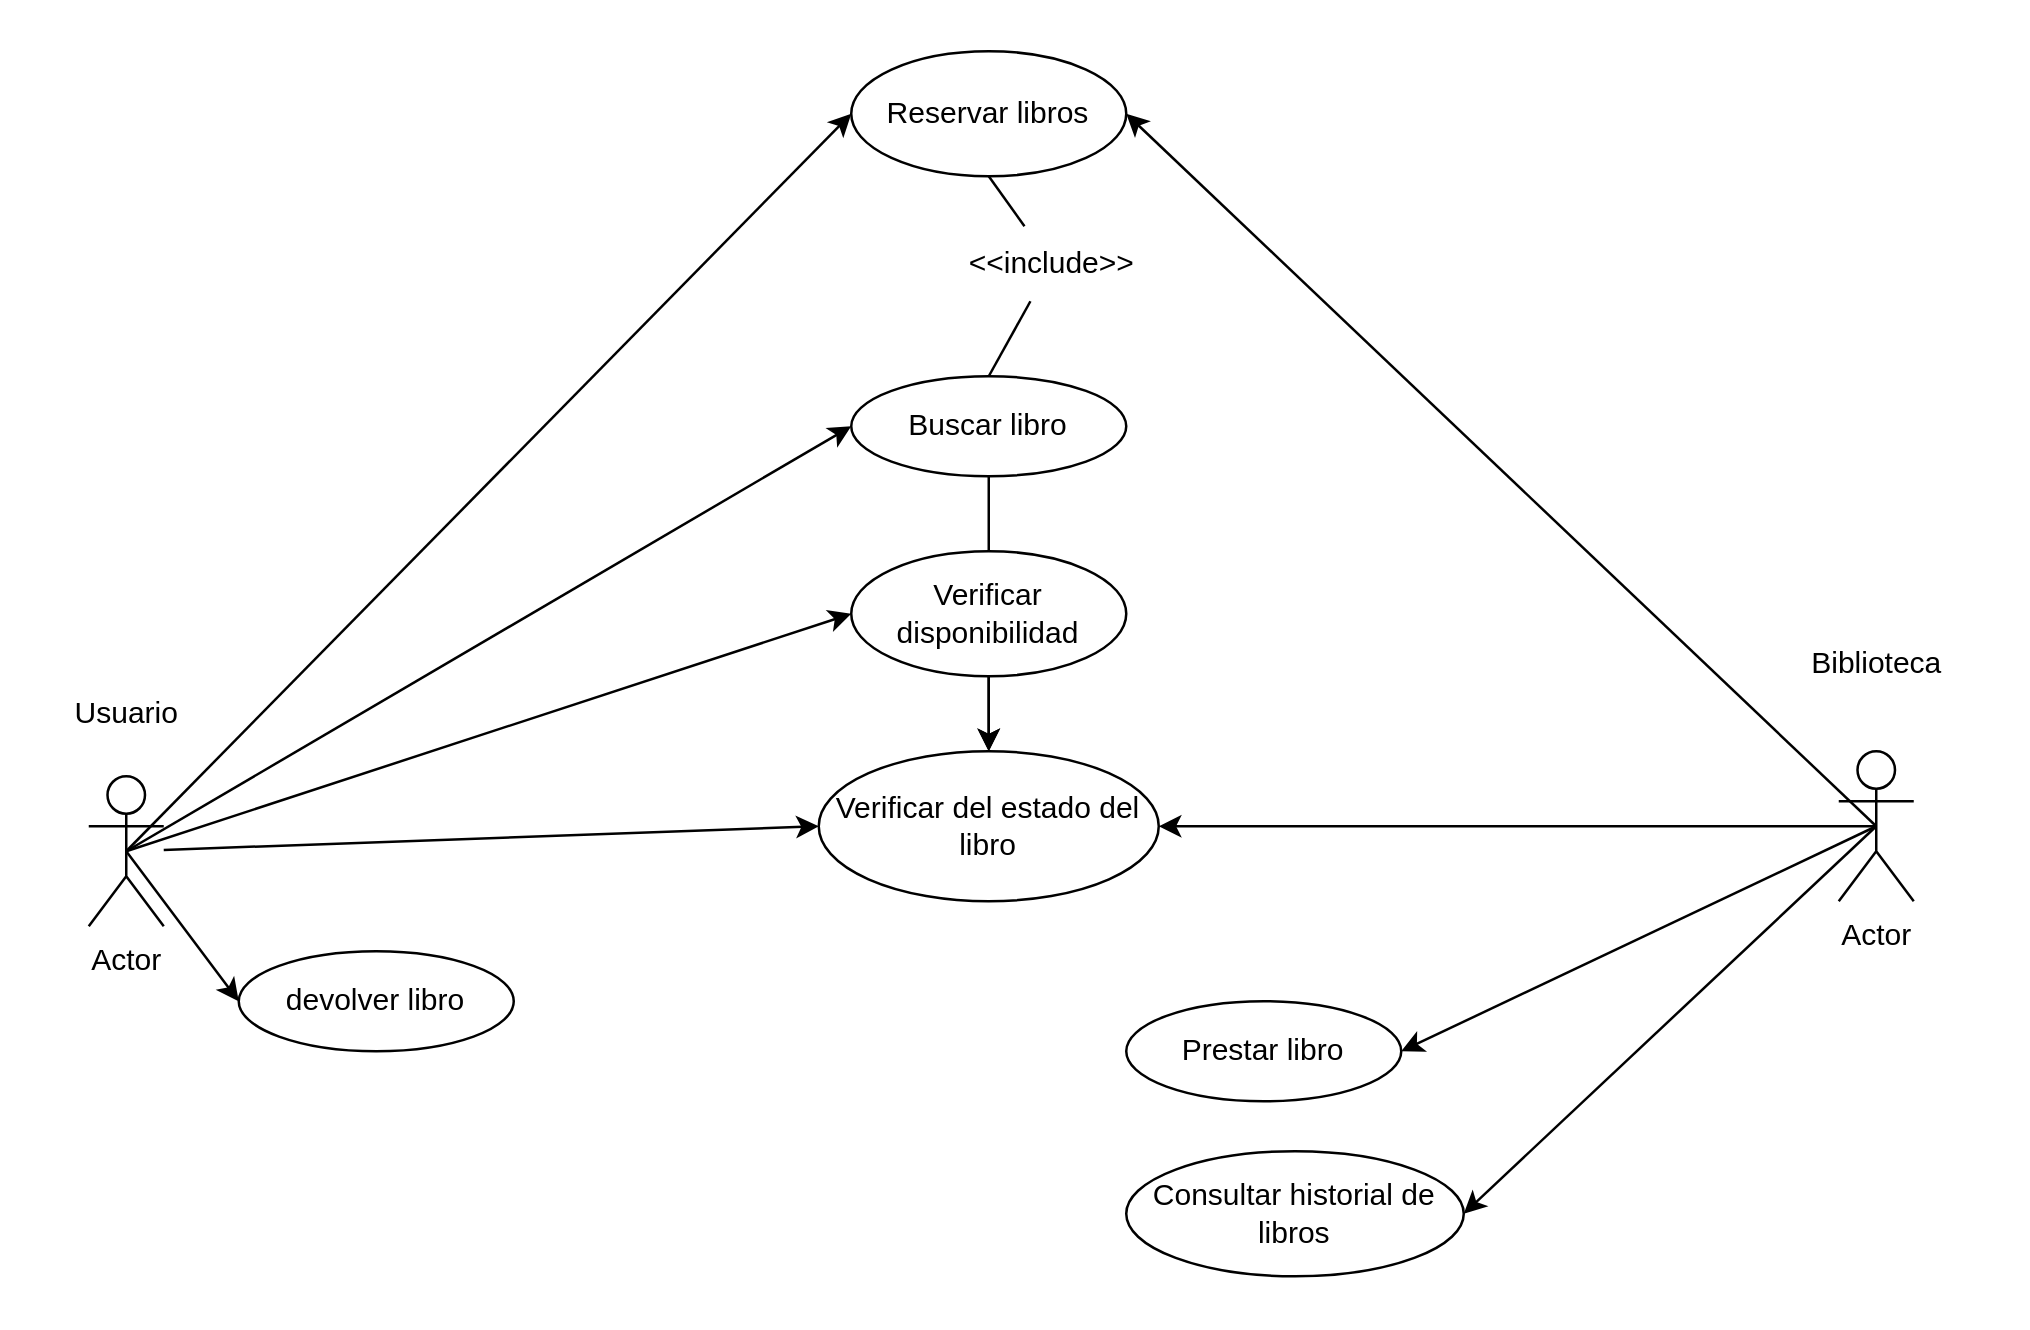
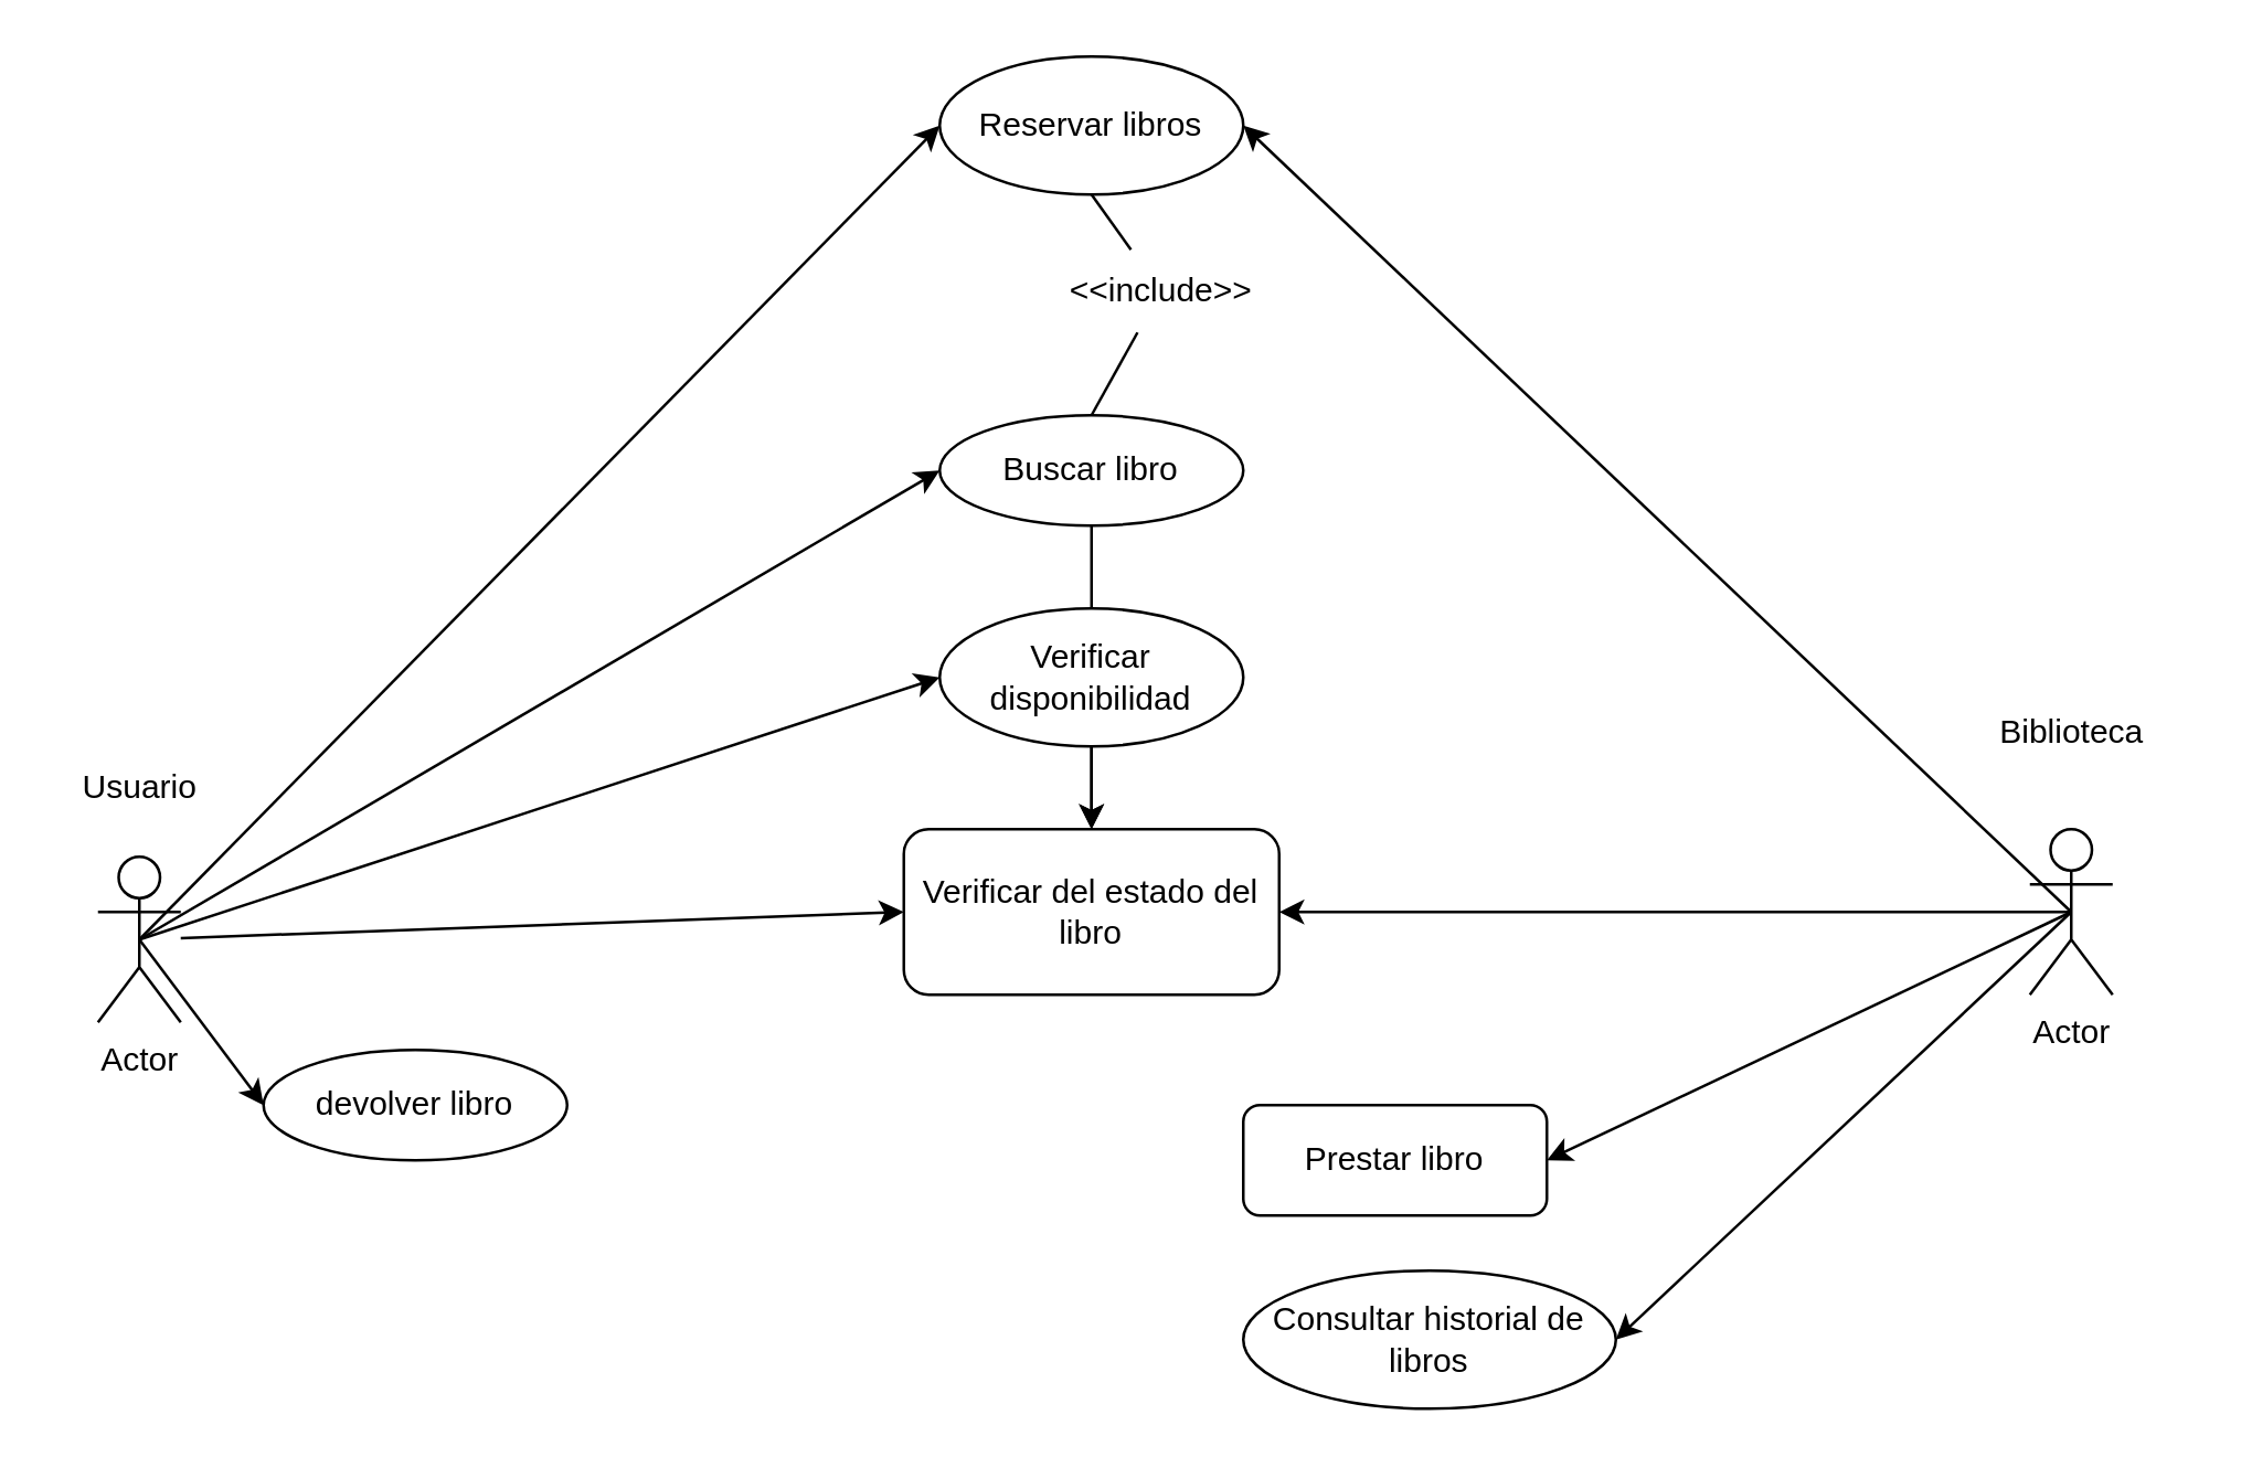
  <mxCell id="0" />
  <mxCell id="1" parent="0" />
  <mxCell id="2" style="rounded=0;orthogonalLoop=1;jettySize=auto;html=1;exitX=0.5;exitY=0.5;exitDx=0;exitDy=0;exitPerimeter=0;entryX=1;entryY=0.5;entryDx=0;entryDy=0;" edge="1" parent="1" source="6" target="16"><mxGeometry relative="1" as="geometry" /></mxCell>
  <mxCell id="3" style="rounded=0;orthogonalLoop=1;jettySize=auto;html=1;exitX=0.5;exitY=0.5;exitDx=0;exitDy=0;exitPerimeter=0;entryX=1;entryY=0.5;entryDx=0;entryDy=0;" edge="1" parent="1" source="6" target="22"><mxGeometry relative="1" as="geometry" /></mxCell>
  <mxCell id="4" style="rounded=0;orthogonalLoop=1;jettySize=auto;html=1;exitX=0.5;exitY=0.5;exitDx=0;exitDy=0;exitPerimeter=0;entryX=1;entryY=0.5;entryDx=0;entryDy=0;" edge="1" parent="1" source="6" target="23"><mxGeometry relative="1" as="geometry" /></mxCell>
  <mxCell id="5" style="rounded=0;orthogonalLoop=1;jettySize=auto;html=1;exitX=0.5;exitY=0.5;exitDx=0;exitDy=0;exitPerimeter=0;entryX=1;entryY=0.5;entryDx=0;entryDy=0;" edge="1" parent="1" source="6" target="21"><mxGeometry relative="1" as="geometry" /></mxCell>
  <mxCell id="6" value="Actor" style="shape=umlActor;verticalLabelPosition=bottom;verticalAlign=top;html=1;outlineConnect=0;" vertex="1" parent="1"><mxGeometry x="735" y="300" width="30" height="60" as="geometry" /></mxCell>
  <mxCell id="7" style="rounded=0;orthogonalLoop=1;jettySize=auto;html=1;exitX=0.5;exitY=0.5;exitDx=0;exitDy=0;exitPerimeter=0;entryX=0;entryY=0.5;entryDx=0;entryDy=0;" edge="1" parent="1" source="12" target="15"><mxGeometry relative="1" as="geometry" /></mxCell>
  <mxCell id="8" style="rounded=0;orthogonalLoop=1;jettySize=auto;html=1;exitX=0.5;exitY=0.5;exitDx=0;exitDy=0;exitPerimeter=0;entryX=0;entryY=0.5;entryDx=0;entryDy=0;" edge="1" parent="1" source="12" target="21"><mxGeometry relative="1" as="geometry" /></mxCell>
  <mxCell id="9" style="rounded=0;orthogonalLoop=1;jettySize=auto;html=1;exitX=0.5;exitY=0.5;exitDx=0;exitDy=0;exitPerimeter=0;entryX=0;entryY=0.5;entryDx=0;entryDy=0;" edge="1" parent="1" source="12" target="20"><mxGeometry relative="1" as="geometry" /></mxCell>
  <mxCell id="10" style="rounded=0;orthogonalLoop=1;jettySize=auto;html=1;exitX=0.5;exitY=0.5;exitDx=0;exitDy=0;exitPerimeter=0;entryX=0;entryY=0.5;entryDx=0;entryDy=0;" edge="1" parent="1" source="12" target="17"><mxGeometry relative="1" as="geometry" /></mxCell>
  <mxCell id="11" style="edgeStyle=none;rounded=0;orthogonalLoop=1;jettySize=auto;html=1;entryX=0;entryY=0.5;entryDx=0;entryDy=0;" edge="1" parent="1" source="12" target="23"><mxGeometry relative="1" as="geometry" /></mxCell>
  <mxCell id="12" value="Actor" style="shape=umlActor;verticalLabelPosition=bottom;verticalAlign=top;html=1;outlineConnect=0;" vertex="1" parent="1"><mxGeometry x="35" y="310" width="30" height="60" as="geometry" /></mxCell>
  <mxCell id="13" value="Usuario" style="text;html=1;align=center;verticalAlign=middle;resizable=0;points=[];autosize=1;" vertex="1" parent="1"><mxGeometry x="20" y="270" width="60" height="30" as="geometry" /></mxCell>
  <mxCell id="14" value="Biblioteca" style="text;html=1;align=center;verticalAlign=middle;resizable=0;points=[];autosize=1;" vertex="1" parent="1"><mxGeometry x="710" y="250" width="80" height="30" as="geometry" /></mxCell>
  <mxCell id="15" value="Buscar libro" style="ellipse;whiteSpace=wrap;html=1;" vertex="1" parent="1"><mxGeometry x="340" y="150" width="110" height="40" as="geometry" /></mxCell>
- <mxCell id="16" value="Prestar libro" style="ellipse;whiteSpace=wrap;html=1;" vertex="1" parent="1"><mxGeometry x="450" y="400" width="110" height="40" as="geometry" /></mxCell>
+ <mxCell id="16" value="Prestar libro" style="whiteSpace=wrap;html=1;rounded=1;" vertex="1" parent="1"><mxGeometry x="450" y="400" width="110" height="40" as="geometry" /></mxCell>
  <mxCell id="17" value="devolver libro" style="ellipse;whiteSpace=wrap;html=1;" vertex="1" parent="1"><mxGeometry x="95" y="380" width="110" height="40" as="geometry" /></mxCell>
  <mxCell id="18" value="" style="rounded=0;orthogonalLoop=1;jettySize=auto;html=1;" edge="1" parent="1" source="20" target="23"><mxGeometry relative="1" as="geometry" /></mxCell>
  <mxCell id="19" style="edgeStyle=none;rounded=0;orthogonalLoop=1;jettySize=auto;html=1;" edge="1" parent="1" source="20" target="23"><mxGeometry relative="1" as="geometry" /></mxCell>
  <mxCell id="20" value="Verificar disponibilidad" style="ellipse;whiteSpace=wrap;html=1;" vertex="1" parent="1"><mxGeometry x="340" y="220" width="110" height="50" as="geometry" /></mxCell>
  <mxCell id="21" value="Reservar libros" style="ellipse;whiteSpace=wrap;html=1;" vertex="1" parent="1"><mxGeometry x="340" y="20" width="110" height="50" as="geometry" /></mxCell>
  <mxCell id="22" value="Consultar historial de libros" style="ellipse;whiteSpace=wrap;html=1;" vertex="1" parent="1"><mxGeometry x="450" y="460" width="135" height="50" as="geometry" /></mxCell>
- <mxCell id="23" value="Verificar del estado del libro" style="ellipse;whiteSpace=wrap;html=1;" vertex="1" parent="1"><mxGeometry x="327" y="300" width="136" height="60" as="geometry" /></mxCell>
+ <mxCell id="23" value="Verificar del estado del libro" style="whiteSpace=wrap;html=1;rounded=1;" vertex="1" parent="1"><mxGeometry x="327" y="300" width="136" height="60" as="geometry" /></mxCell>
  <mxCell id="24" value="&amp;lt;&amp;lt;include&amp;gt;&amp;gt;" style="text;html=1;align=center;verticalAlign=middle;resizable=0;points=[];autosize=1;strokeColor=none;fillColor=none;" vertex="1" parent="1"><mxGeometry x="375" y="90" width="90" height="30" as="geometry" /></mxCell>
  <mxCell id="25" value="" style="endArrow=none;html=1;rounded=0;exitX=0.5;exitY=0;exitDx=0;exitDy=0;" edge="1" parent="1" source="15" target="24"><mxGeometry width="50" height="50" relative="1" as="geometry"><mxPoint x="382" y="158" as="sourcePoint" /><mxPoint x="430" y="350" as="targetPoint" /></mxGeometry></mxCell>
  <mxCell id="26" value="" style="endArrow=none;html=1;rounded=0;entryX=0.5;entryY=1;entryDx=0;entryDy=0;" edge="1" parent="1" source="24" target="21"><mxGeometry width="50" height="50" relative="1" as="geometry"><mxPoint x="430" y="250" as="sourcePoint" /><mxPoint x="430" y="100" as="targetPoint" /></mxGeometry></mxCell>
  <mxCell id="27" value="" style="endArrow=none;html=1;rounded=0;exitX=0.5;exitY=0;exitDx=0;exitDy=0;" edge="1" parent="1" source="20" target="15"><mxGeometry width="50" height="50" relative="1" as="geometry"><mxPoint x="380" y="200" as="sourcePoint" /><mxPoint x="430" y="150" as="targetPoint" /></mxGeometry></mxCell>
